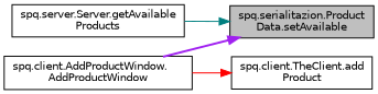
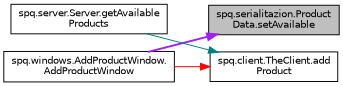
  digraph {
    rankdir=RL
    node [color=black fillcolor=white fontname=Helvetica fontsize=10 shape=record style=filled]
    edge [dir=back fontname=Helvetica fontsize=10 labelfontname=Helvetica labelfontsize=10 style=solid]
    n1 [fillcolor=grey75 fontcolor=black height=0.2 label="spq.serialitazion.Product\lData.setAvailable" width=0.4]
    n2 [height=0.2 label="spq.server.Server.getAvailable\lProducts" width=0.4]
-   n3 [height=0.2 label="spq.client.AddProductWindow.\lAddProductWindow" width=0.4]
+   n3 [height=0.2 label="spq.windows.AddProductWindow.\lAddProductWindow" width=0.4]
    n4 [height=0.2 label="spq.client.TheClient.add\lProduct" width=0.4]
-   n1 -> n2 [color=teal]
+   n4 -> n2 [color=teal]
    n1 -> n3 [color=purple style=bold]
    n4 -> n3 [color=red]
  }
